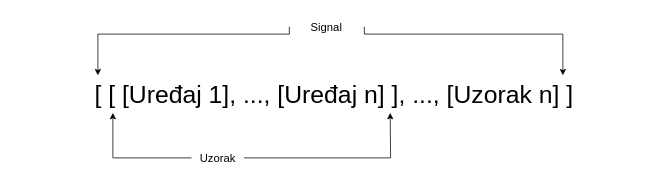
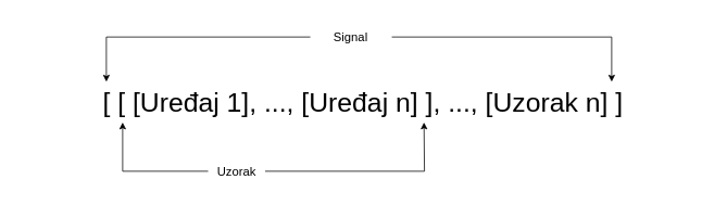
  <mxCell id="0" />
  <mxCell id="1" parent="0" />
  <mxCell id="2" value="&lt;font style=&quot;font-size: 33px&quot;&gt;[ [ [Uređaj 1], ..., [Uređaj n] ], ..., [Uzorak n] ]&lt;/font&gt;" style="text;html=1;strokeColor=none;fillColor=none;align=center;verticalAlign=middle;whiteSpace=wrap;rounded=0;" vertex="1" parent="1"><mxGeometry x="20" y="70" width="850" height="110" as="geometry" /></mxCell>
  <mxCell id="3" style="edgeStyle=orthogonalEdgeStyle;rounded=0;orthogonalLoop=1;jettySize=auto;html=1;exitX=0;exitY=0.5;exitDx=0;exitDy=0;" edge="1" parent="1" source="5"><mxGeometry relative="1" as="geometry"><mxPoint x="130" y="100" as="targetPoint" /><Array as="points"><mxPoint x="130" y="45" /><mxPoint x="130" y="100" /></Array></mxGeometry></mxCell>
  <mxCell id="4" style="edgeStyle=orthogonalEdgeStyle;rounded=0;orthogonalLoop=1;jettySize=auto;html=1;exitX=1;exitY=0.5;exitDx=0;exitDy=0;" edge="1" parent="1" source="5"><mxGeometry relative="1" as="geometry"><mxPoint x="750" y="100" as="targetPoint" /><Array as="points"><mxPoint x="750" y="45" /><mxPoint x="750" y="100" /></Array></mxGeometry></mxCell>
- <mxCell id="5" value="&lt;font style=&quot;font-size: 15px&quot;&gt;Signal&lt;/font&gt;" style="text;html=1;strokeColor=none;fillColor=none;align=center;verticalAlign=middle;whiteSpace=wrap;rounded=0;" vertex="1" parent="1"><mxGeometry x="385.25" y="10" width="100" height="50" as="geometry" /></mxCell>
+ <mxCell id="5" value="&lt;font style=&quot;font-size: 15px&quot;&gt;Signal&lt;/font&gt;" style="text;html=1;strokeColor=none;fillColor=none;align=center;verticalAlign=middle;whiteSpace=wrap;rounded=0;" vertex="1" parent="1"><mxGeometry x="380.25" y="20" width="100" height="50" as="geometry" /></mxCell>
  <mxCell id="6" style="edgeStyle=orthogonalEdgeStyle;rounded=0;orthogonalLoop=1;jettySize=auto;html=1;exitX=0;exitY=0.5;exitDx=0;exitDy=0;entryX=0.259;entryY=0.727;entryDx=0;entryDy=0;entryPerimeter=0;" edge="1" parent="1" source="8"><mxGeometry relative="1" as="geometry"><mxPoint x="150" y="149.97" as="targetPoint" /><Array as="points"><mxPoint x="149.85" y="210" /></Array></mxGeometry></mxCell>
  <mxCell id="7" style="edgeStyle=orthogonalEdgeStyle;rounded=0;orthogonalLoop=1;jettySize=auto;html=1;exitX=1;exitY=0.5;exitDx=0;exitDy=0;entryX=0.694;entryY=0.727;entryDx=0;entryDy=0;entryPerimeter=0;" edge="1" parent="1" source="8"><mxGeometry relative="1" as="geometry"><mxPoint x="519.75" y="149.97" as="targetPoint" /></mxGeometry></mxCell>
  <mxCell id="8" value="&lt;font style=&quot;font-size: 15px&quot;&gt;Uzorak&lt;/font&gt;" style="text;html=1;strokeColor=none;fillColor=none;align=center;verticalAlign=middle;whiteSpace=wrap;rounded=0;" vertex="1" parent="1"><mxGeometry x="254.85" y="190" width="70" height="40" as="geometry" /></mxCell>
